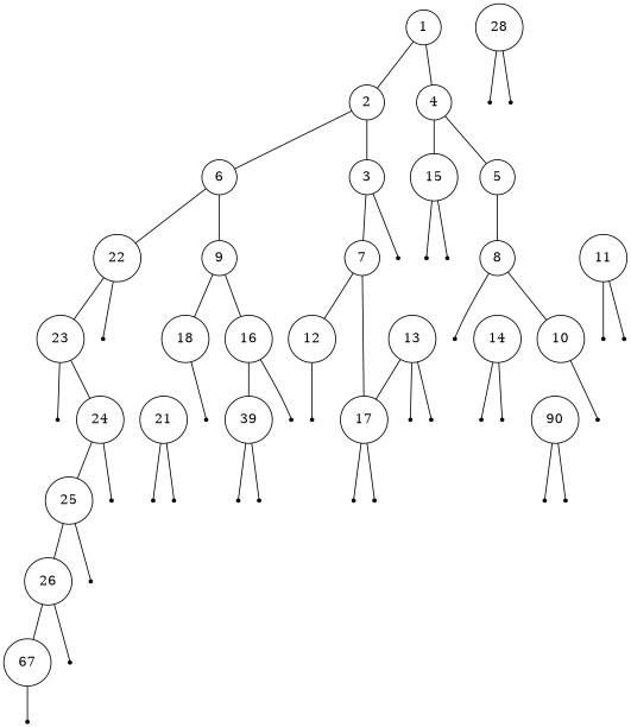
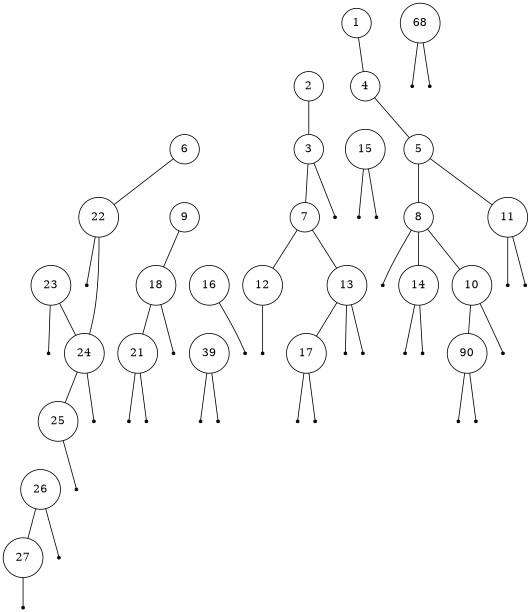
  digraph {
    node [shape=point]
    edge [arrowhead=none arrowtail=none]
    n1 [label=1 shape=circle width=0.1]
    n2 [label=2 shape=circle width=0.1]
    n3 [label=4 shape=circle width=0.1]
    n4 [label=6 shape=circle width=0.1]
    n5 [label=3 shape=circle width=0.1]
    n6 [label=15 shape=circle width=0.1]
    n7 [label=5 shape=circle width=0.1]
    n8 [label=22 shape=circle width=0.1]
    n9 [label=9 shape=circle width=0.1]
    n10 [label=7 shape=circle width=0.1]
    treeimplementationSchroderTreeImpl2b193f2d
    treeimplementationSchroderTreeImpl49476842
    treeimplementationSchroderTreeImpl78308db1
    n14 [label=8 shape=circle width=0.1]
    n15 [label=11 shape=circle width=0.1]
    n16 [label=23 shape=circle width=0.1]
    treeimplementationSchroderTreeImpl14ae5a5
    n18 [label=18 shape=circle width=0.1]
    n19 [label=16 shape=circle width=0.1]
    n20 [label=12 shape=circle width=0.1]
    n21 [label=13 shape=circle width=0.1]
    n22 [label=24 shape=circle width=0.1]
    treeimplementationSchroderTreeImpl6d6f6e28
    n24 [label=21 shape=circle width=0.1]
    treeimplementationSchroderTreeImpl60e53b93
    n26 [label=39 shape=circle width=0.1]
    treeimplementationSchroderTreeImpl6f94fa3e
    n28 [label=25 shape=circle width=0.1]
    treeimplementationSchroderTreeImpl45ee12a7
    n30 [label=26 shape=circle width=0.1]
    treeimplementationSchroderTreeImpl2503dbd3
-   n32 [label=67 shape=circle width=0.1]
+   n32 [label=27 shape=circle width=0.1]
    treeimplementationSchroderTreeImpl7ea987ac
    treeimplementationSchroderTreeImpl29453f44
-   n35 [label=28 shape=circle width=0.1]
+   n35 [label=68 shape=circle width=0.1]
    treeimplementationSchroderTreeImpl5cad8086
    treeimplementationSchroderTreeImpl6e0be858
    treeimplementationSchroderTreeImpl5e2de80c
    treeimplementationSchroderTreeImpl1d44bcfa
    treeimplementationSchroderTreeImpl5e481248
    treeimplementationSchroderTreeImpl66d3c617
    treeimplementationSchroderTreeImpld716361
    n43 [label=17 shape=circle width=0.1]
    treeimplementationSchroderTreeImpl4d7e1886
    treeimplementationSchroderTreeImpl3cd1a2f1
    treeimplementationSchroderTreeImpl3764951d
    treeimplementationSchroderTreeImpl4b1210ee
    treeimplementationSchroderTreeImpl2626b418
    n49 [label=14 shape=circle width=0.1]
    n50 [label=10 shape=circle width=0.1]
    treeimplementationSchroderTreeImpl5ca881b5
    treeimplementationSchroderTreeImpl24d46ca6
    treeimplementationSchroderTreeImpl2c7b84de
    treeimplementationSchroderTreeImpl3fee733d
    n55 [label=90 shape=circle width=0.1]
    treeimplementationSchroderTreeImpl4617c264
    treeimplementationSchroderTreeImpl36baf30c
    treeimplementationSchroderTreeImpl7a81197d
-   n1 -> n2
    n1 -> n3
-   n2 -> n4
    n2 -> n5
-   n3 -> n6
    n3 -> n7
    n4 -> n8
-   n4 -> n9
    n5 -> n10
    n5 -> treeimplementationSchroderTreeImpl2b193f2d
    n6 -> treeimplementationSchroderTreeImpl49476842
    n6 -> treeimplementationSchroderTreeImpl78308db1
    n7 -> n14
-   n8 -> n16
+   n7 -> n15
+   n8 -> n22
    n8 -> treeimplementationSchroderTreeImpl14ae5a5
    n9 -> n18
-   n9 -> n19
    n10 -> n20
-   n10 -> n43
+   n10 -> n21
    n14 -> treeimplementationSchroderTreeImpl2626b418
+   n14 -> n49
    n14 -> n50
    n15 -> treeimplementationSchroderTreeImpl5ca881b5
    n15 -> treeimplementationSchroderTreeImpl24d46ca6
    n16 -> n22
    n16 -> treeimplementationSchroderTreeImpl6d6f6e28
+   n18 -> n24
    n18 -> treeimplementationSchroderTreeImpl60e53b93
-   n19 -> n26
    n19 -> treeimplementationSchroderTreeImpl6f94fa3e
    n20 -> treeimplementationSchroderTreeImpld716361
    n21 -> n43
    n21 -> treeimplementationSchroderTreeImpl4d7e1886
    n21 -> treeimplementationSchroderTreeImpl3cd1a2f1
    n22 -> n28
    n22 -> treeimplementationSchroderTreeImpl45ee12a7
    n24 -> treeimplementationSchroderTreeImpl5e2de80c
    n24 -> treeimplementationSchroderTreeImpl1d44bcfa
    n26 -> treeimplementationSchroderTreeImpl5e481248
    n26 -> treeimplementationSchroderTreeImpl66d3c617
-   n28 -> n30
    n28 -> treeimplementationSchroderTreeImpl2503dbd3
    n30 -> n32
    n30 -> treeimplementationSchroderTreeImpl7ea987ac
    n32 -> treeimplementationSchroderTreeImpl29453f44
    n35 -> treeimplementationSchroderTreeImpl5cad8086
    n35 -> treeimplementationSchroderTreeImpl6e0be858
    n43 -> treeimplementationSchroderTreeImpl3764951d
    n43 -> treeimplementationSchroderTreeImpl4b1210ee
    n49 -> treeimplementationSchroderTreeImpl2c7b84de
    n49 -> treeimplementationSchroderTreeImpl3fee733d
+   n50 -> n55
    n50 -> treeimplementationSchroderTreeImpl4617c264
    n55 -> treeimplementationSchroderTreeImpl36baf30c
    n55 -> treeimplementationSchroderTreeImpl7a81197d
  }
